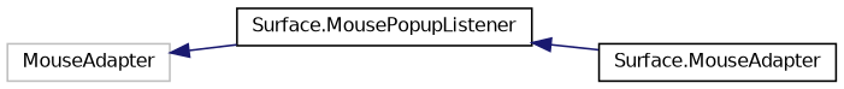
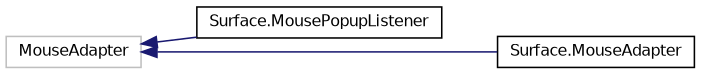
  digraph {
    rankdir=LR
    node [color=black fillcolor=white fontname=Helvetica fontsize=10 shape=record style=filled]
    edge [color=midnightblue dir=back fontname=Helvetica fontsize=10 labelfontname=Helvetica labelfontsize=10 style=solid]
    n1 [color=grey75 height=0.2 label=MouseAdapter width=0.4]
    n2 [height=0.2 label="Surface.MousePopupListener" width=0.4]
    n3 [height=0.2 label="Surface.MouseAdapter" width=0.4]
    n1 -> n2
-   n2 -> n3
+   n1 -> n3
  }
